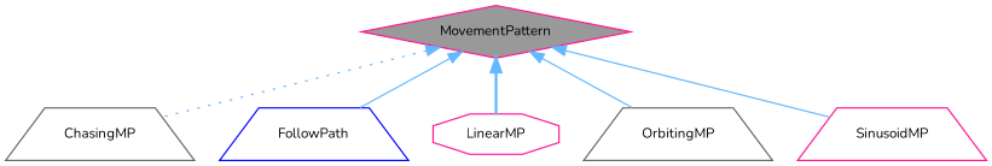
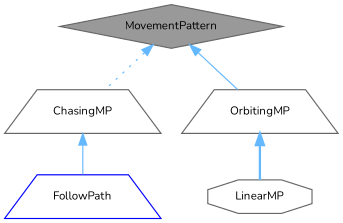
  digraph {
    fontname=Nunito
    node [color=gray40 fillcolor=white fontname=Nunito fontsize=10 shape=trapezium style=filled]
    edge [color=steelblue1 dir=back fontname=Nunito fontsize=10 labelfontname=Helvetica labelfontsize=10 style=solid]
-   n1 [color=deeppink fillcolor=grey60 fontcolor=black height=0.2 label=MovementPattern shape=diamond width=0.4]
+   n1 [fillcolor=grey60 fontcolor=black height=0.2 label=MovementPattern shape=diamond width=0.4]
    n2 [height=0.2 label=ChasingMP width=0.4]
    n3 [color=blue height=0.2 label=FollowPath width=0.4]
-   n4 [color=deeppink height=0.2 label=LinearMP shape=octagon width=0.4]
+   n4 [height=0.2 label=LinearMP shape=octagon width=0.4]
    n5 [height=0.2 label=OrbitingMP width=0.4]
-   n6 [color=deeppink height=0.2 label=SinusoidMP width=0.4]
    n1 -> n2 [style=dotted]
-   n1 -> n3
-   n1 -> n4 [style=bold]
+   n2 -> n3
+   n5 -> n4 [style=bold]
    n1 -> n5
-   n1 -> n6
  }
